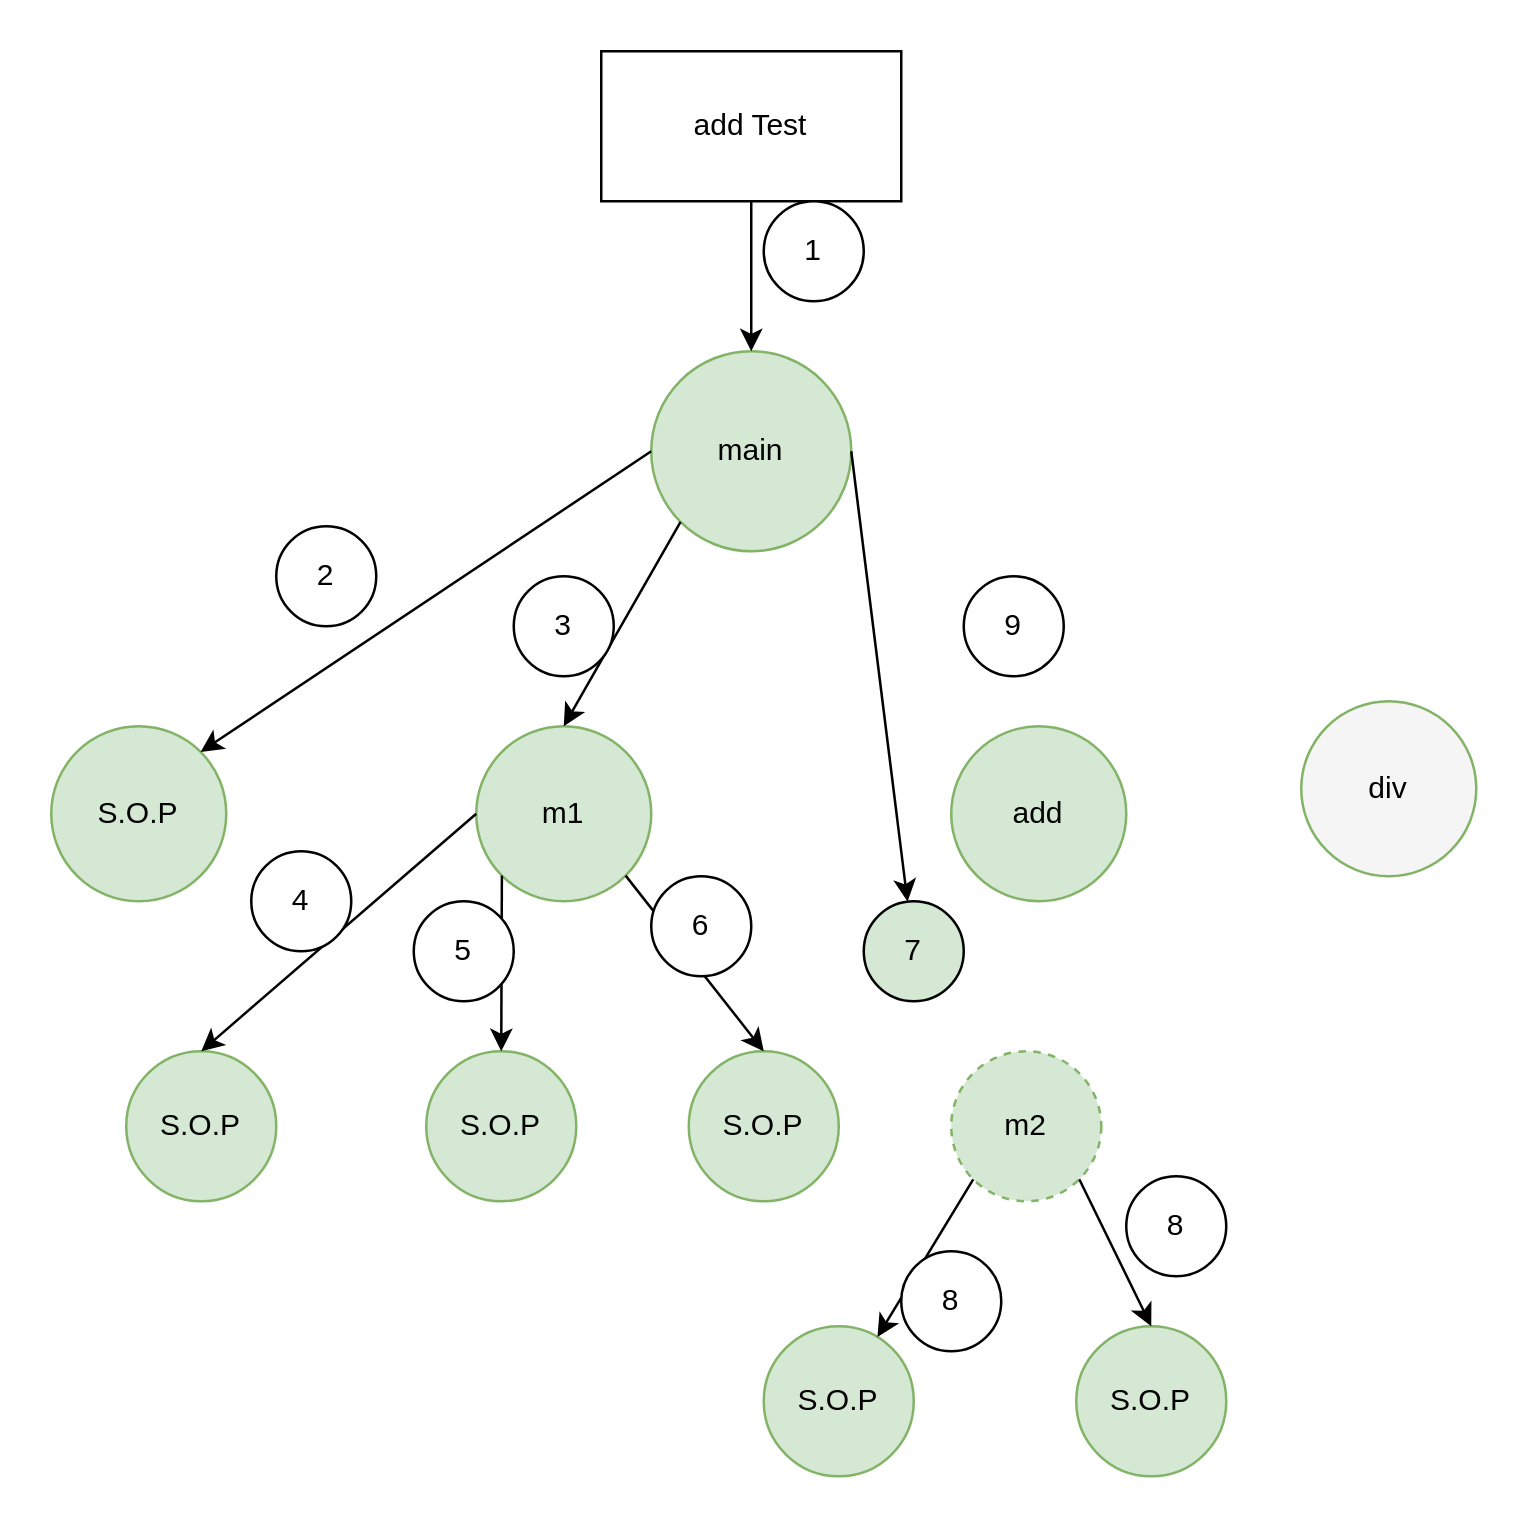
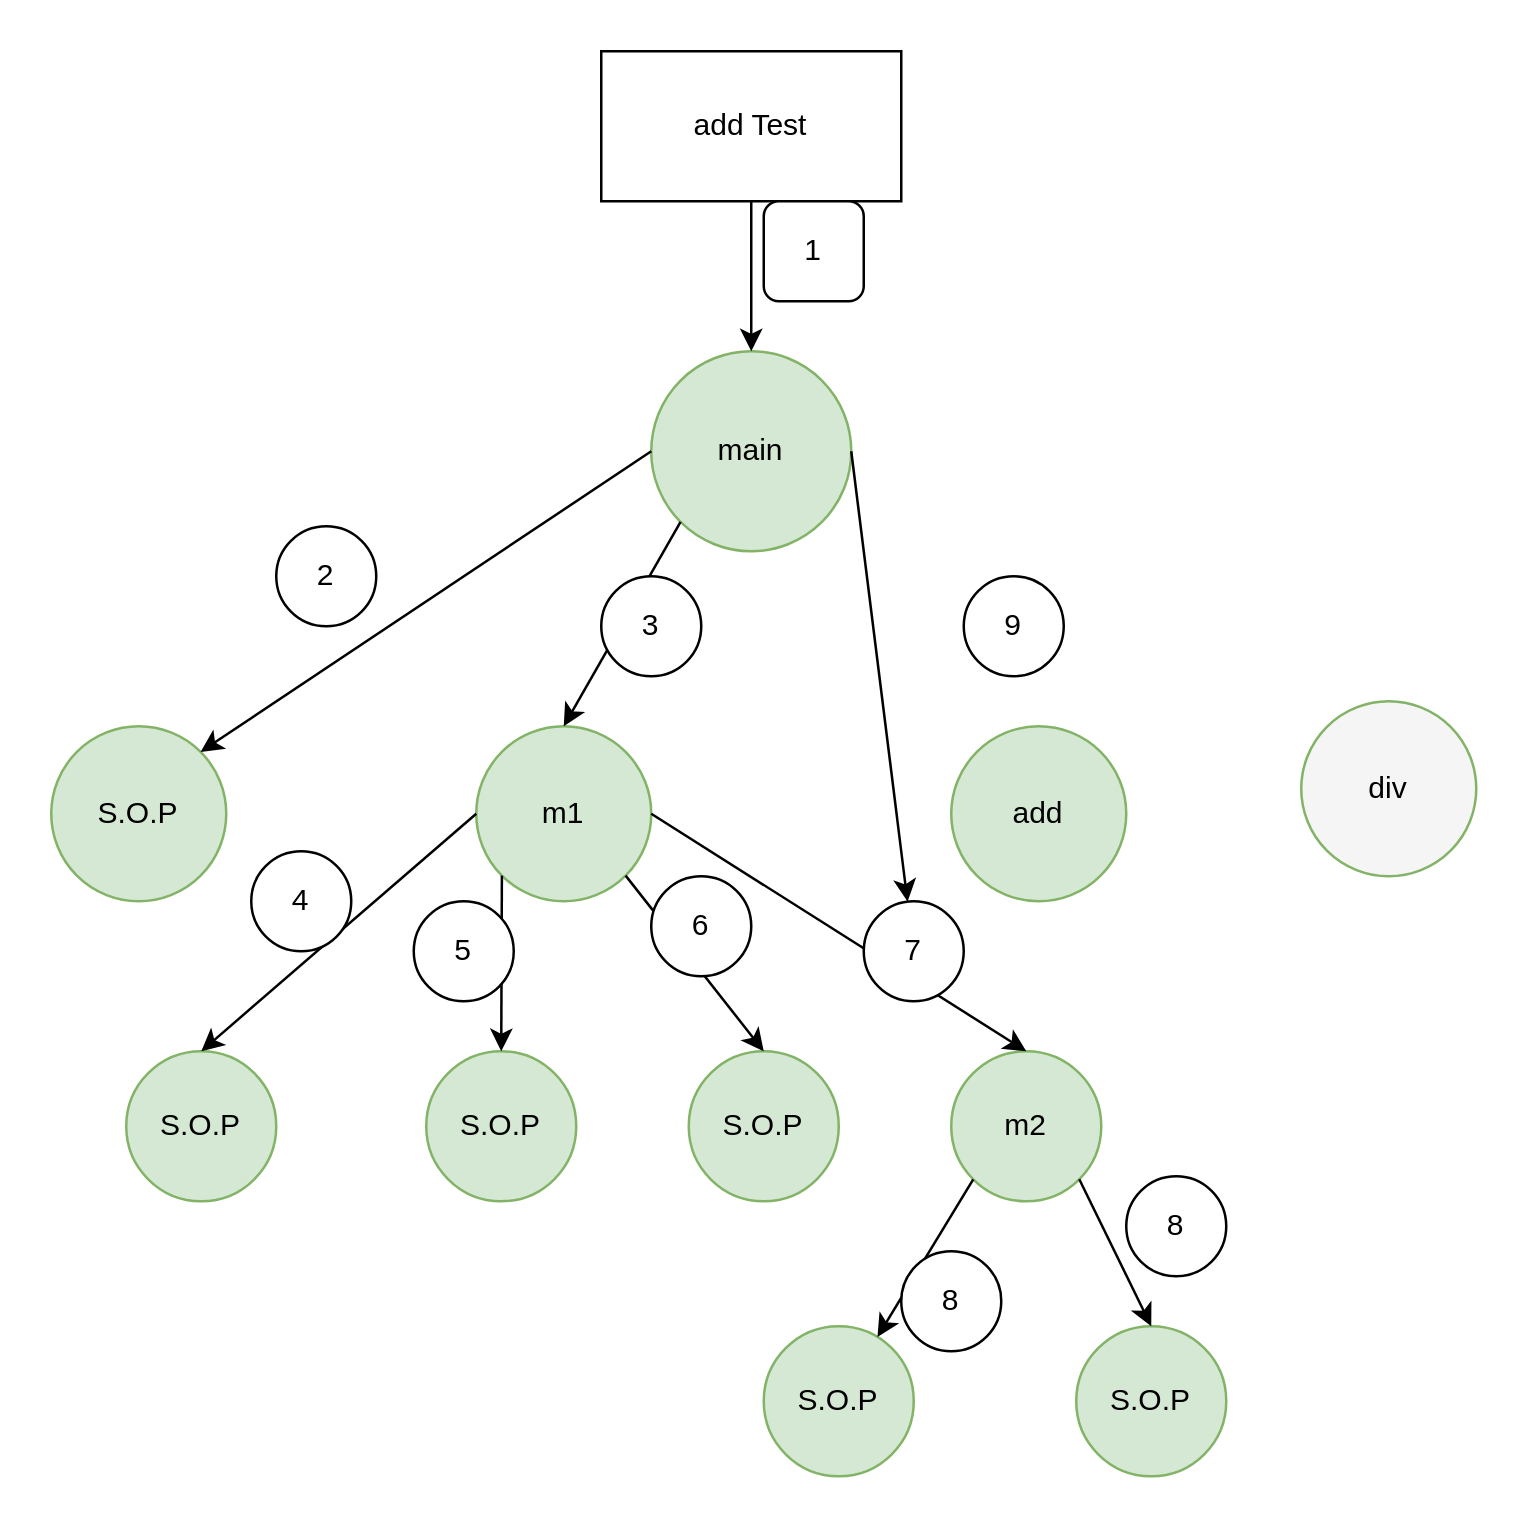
  <mxCell id="0" />
  <mxCell id="1" parent="0" />
  <mxCell id="2" value="main" style="ellipse;whiteSpace=wrap;html=1;aspect=fixed;fillColor=#d5e8d4;strokeColor=#82b366;" vertex="1" parent="1"><mxGeometry x="260" y="140" width="80" height="80" as="geometry" /></mxCell>
  <mxCell id="3" value="S.O.P" style="ellipse;whiteSpace=wrap;html=1;aspect=fixed;fillColor=#d5e8d4;strokeColor=#82b366;" vertex="1" parent="1"><mxGeometry x="20" y="290" width="70" height="70" as="geometry" /></mxCell>
  <mxCell id="4" value="m1" style="ellipse;whiteSpace=wrap;html=1;aspect=fixed;fillColor=#d5e8d4;strokeColor=#82b366;" vertex="1" parent="1"><mxGeometry x="190" y="290" width="70" height="70" as="geometry" /></mxCell>
  <mxCell id="5" value="" style="endArrow=classic;html=1;exitX=0;exitY=0.5;exitDx=0;exitDy=0;entryX=1;entryY=0;entryDx=0;entryDy=0;" edge="1" parent="1" source="2" target="3"><mxGeometry width="50" height="50" relative="1" as="geometry"><mxPoint x="310" y="370" as="sourcePoint" /><mxPoint x="360" y="320" as="targetPoint" /></mxGeometry></mxCell>
  <mxCell id="6" value="add Test" style="rounded=0;whiteSpace=wrap;html=1;" vertex="1" parent="1"><mxGeometry x="240" y="20" width="120" height="60" as="geometry" /></mxCell>
  <mxCell id="7" value="" style="endArrow=classic;html=1;exitX=0.5;exitY=1;exitDx=0;exitDy=0;" edge="1" parent="1" source="6" target="2"><mxGeometry width="50" height="50" relative="1" as="geometry"><mxPoint x="310" y="250" as="sourcePoint" /><mxPoint x="360" y="200" as="targetPoint" /></mxGeometry></mxCell>
  <mxCell id="8" value="" style="endArrow=classic;html=1;exitX=0;exitY=1;exitDx=0;exitDy=0;entryX=0.5;entryY=0;entryDx=0;entryDy=0;" edge="1" parent="1" source="2" target="4"><mxGeometry width="50" height="50" relative="1" as="geometry"><mxPoint x="310" y="250" as="sourcePoint" /><mxPoint x="360" y="200" as="targetPoint" /></mxGeometry></mxCell>
  <mxCell id="9" value="S.O.P" style="ellipse;whiteSpace=wrap;html=1;aspect=fixed;fillColor=#d5e8d4;strokeColor=#82b366;" vertex="1" parent="1"><mxGeometry x="50" y="420" width="60" height="60" as="geometry" /></mxCell>
  <mxCell id="10" value="" style="endArrow=classic;html=1;exitX=0;exitY=0.5;exitDx=0;exitDy=0;entryX=0.5;entryY=0;entryDx=0;entryDy=0;" edge="1" parent="1" source="4" target="9"><mxGeometry width="50" height="50" relative="1" as="geometry"><mxPoint x="310" y="340" as="sourcePoint" /><mxPoint x="360" y="290" as="targetPoint" /></mxGeometry></mxCell>
  <mxCell id="11" value="S.O.P" style="ellipse;whiteSpace=wrap;html=1;aspect=fixed;fillColor=#d5e8d4;strokeColor=#82b366;" vertex="1" parent="1"><mxGeometry x="170" y="420" width="60" height="60" as="geometry" /></mxCell>
  <mxCell id="12" value="" style="endArrow=classic;html=1;exitX=0;exitY=1;exitDx=0;exitDy=0;" edge="1" parent="1" source="4" target="11"><mxGeometry width="50" height="50" relative="1" as="geometry"><mxPoint x="310" y="340" as="sourcePoint" /><mxPoint x="360" y="290" as="targetPoint" /></mxGeometry></mxCell>
  <mxCell id="13" value="S.O.P" style="ellipse;whiteSpace=wrap;html=1;aspect=fixed;fillColor=#d5e8d4;strokeColor=#82b366;" vertex="1" parent="1"><mxGeometry x="275" y="420" width="60" height="60" as="geometry" /></mxCell>
  <mxCell id="14" value="" style="endArrow=classic;html=1;exitX=1;exitY=1;exitDx=0;exitDy=0;entryX=0.5;entryY=0;entryDx=0;entryDy=0;" edge="1" parent="1" source="4" target="13"><mxGeometry width="50" height="50" relative="1" as="geometry"><mxPoint x="310" y="340" as="sourcePoint" /><mxPoint x="360" y="290" as="targetPoint" /></mxGeometry></mxCell>
- <mxCell id="15" value="m2" style="ellipse;whiteSpace=wrap;html=1;aspect=fixed;fillColor=#d5e8d4;strokeColor=#82b366;dashed=1;" vertex="1" parent="1"><mxGeometry x="380" y="420" width="60" height="60" as="geometry" /></mxCell>
+ <mxCell id="15" value="m2" style="ellipse;whiteSpace=wrap;html=1;aspect=fixed;fillColor=#d5e8d4;strokeColor=#82b366;" vertex="1" parent="1"><mxGeometry x="380" y="420" width="60" height="60" as="geometry" /></mxCell>
+ <mxCell id="16" value="" style="endArrow=classic;html=1;exitX=1;exitY=0.5;exitDx=0;exitDy=0;entryX=0.5;entryY=0;entryDx=0;entryDy=0;" edge="1" parent="1" source="4" target="15"><mxGeometry width="50" height="50" relative="1" as="geometry"><mxPoint x="259.749" y="359.749" as="sourcePoint" /><mxPoint x="315" y="430" as="targetPoint" /></mxGeometry></mxCell>
  <mxCell id="17" value="S.O.P" style="ellipse;whiteSpace=wrap;html=1;aspect=fixed;fillColor=#d5e8d4;strokeColor=#82b366;" vertex="1" parent="1"><mxGeometry x="305" y="530" width="60" height="60" as="geometry" /></mxCell>
  <mxCell id="18" value="S.O.P" style="ellipse;whiteSpace=wrap;html=1;aspect=fixed;fillColor=#d5e8d4;strokeColor=#82b366;" vertex="1" parent="1"><mxGeometry x="430" y="530" width="60" height="60" as="geometry" /></mxCell>
  <mxCell id="19" value="" style="endArrow=classic;html=1;exitX=0;exitY=1;exitDx=0;exitDy=0;" edge="1" parent="1" source="15" target="17"><mxGeometry width="50" height="50" relative="1" as="geometry"><mxPoint x="310" y="410" as="sourcePoint" /><mxPoint x="360" y="360" as="targetPoint" /></mxGeometry></mxCell>
  <mxCell id="20" value="" style="endArrow=classic;html=1;exitX=1;exitY=1;exitDx=0;exitDy=0;entryX=0.5;entryY=0;entryDx=0;entryDy=0;" edge="1" parent="1" source="15" target="18"><mxGeometry width="50" height="50" relative="1" as="geometry"><mxPoint x="398.787" y="481.213" as="sourcePoint" /><mxPoint x="360.478" y="544.301" as="targetPoint" /></mxGeometry></mxCell>
  <mxCell id="21" value="add" style="ellipse;whiteSpace=wrap;html=1;aspect=fixed;fillColor=#d5e8d4;strokeColor=#82b366;" vertex="1" parent="1"><mxGeometry x="380" y="290" width="70" height="70" as="geometry" /></mxCell>
  <mxCell id="22" value="div" style="ellipse;whiteSpace=wrap;html=1;aspect=fixed;fillColor=#f5f5f5;strokeColor=#82b366;" vertex="1" parent="1"><mxGeometry x="520" y="280" width="70" height="70" as="geometry" /></mxCell>
  <mxCell id="23" value="" style="endArrow=classic;html=1;exitX=1;exitY=0.5;exitDx=0;exitDy=0;" edge="1" parent="1" source="2" target="30"><mxGeometry width="50" height="50" relative="1" as="geometry"><mxPoint x="338.284" y="218.284" as="sourcePoint" /><mxPoint x="425" y="300" as="targetPoint" /></mxGeometry></mxCell>
- <mxCell id="24" value="1" style="ellipse;whiteSpace=wrap;html=1;aspect=fixed;" vertex="1" parent="1"><mxGeometry x="305" y="80" width="40" height="40" as="geometry" /></mxCell>
+ <mxCell id="24" value="1" style="whiteSpace=wrap;html=1;aspect=fixed;rounded=1;" vertex="1" parent="1"><mxGeometry x="305" y="80" width="40" height="40" as="geometry" /></mxCell>
  <mxCell id="25" value="2" style="ellipse;whiteSpace=wrap;html=1;aspect=fixed;" vertex="1" parent="1"><mxGeometry x="110" y="210" width="40" height="40" as="geometry" /></mxCell>
- <mxCell id="26" value="3" style="ellipse;whiteSpace=wrap;html=1;aspect=fixed;" vertex="1" parent="1"><mxGeometry x="205" y="230" width="40" height="40" as="geometry" /></mxCell>
+ <mxCell id="26" value="3" style="ellipse;whiteSpace=wrap;html=1;aspect=fixed;" vertex="1" parent="1"><mxGeometry x="240" y="230" width="40" height="40" as="geometry" /></mxCell>
  <mxCell id="27" value="4" style="ellipse;whiteSpace=wrap;html=1;aspect=fixed;" vertex="1" parent="1"><mxGeometry x="100" y="340" width="40" height="40" as="geometry" /></mxCell>
  <mxCell id="28" value="5" style="ellipse;whiteSpace=wrap;html=1;aspect=fixed;" vertex="1" parent="1"><mxGeometry x="165" y="360" width="40" height="40" as="geometry" /></mxCell>
  <mxCell id="29" value="6" style="ellipse;whiteSpace=wrap;html=1;aspect=fixed;" vertex="1" parent="1"><mxGeometry x="260" y="350" width="40" height="40" as="geometry" /></mxCell>
- <mxCell id="30" value="7" style="ellipse;whiteSpace=wrap;html=1;aspect=fixed;fillColor=#d5e8d4;" vertex="1" parent="1"><mxGeometry x="345" y="360" width="40" height="40" as="geometry" /></mxCell>
+ <mxCell id="30" value="7" style="ellipse;whiteSpace=wrap;html=1;aspect=fixed;" vertex="1" parent="1"><mxGeometry x="345" y="360" width="40" height="40" as="geometry" /></mxCell>
  <mxCell id="31" value="8" style="ellipse;whiteSpace=wrap;html=1;aspect=fixed;" vertex="1" parent="1"><mxGeometry x="360" y="500" width="40" height="40" as="geometry" /></mxCell>
  <mxCell id="32" value="8" style="ellipse;whiteSpace=wrap;html=1;aspect=fixed;" vertex="1" parent="1"><mxGeometry x="450" y="470" width="40" height="40" as="geometry" /></mxCell>
  <mxCell id="33" value="9" style="ellipse;whiteSpace=wrap;html=1;aspect=fixed;" vertex="1" parent="1"><mxGeometry x="385" y="230" width="40" height="40" as="geometry" /></mxCell>
